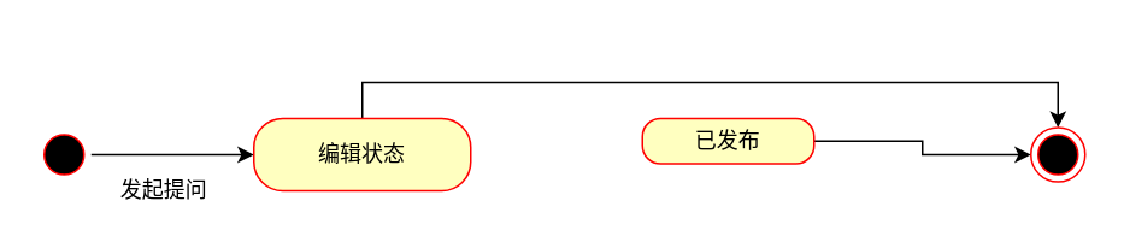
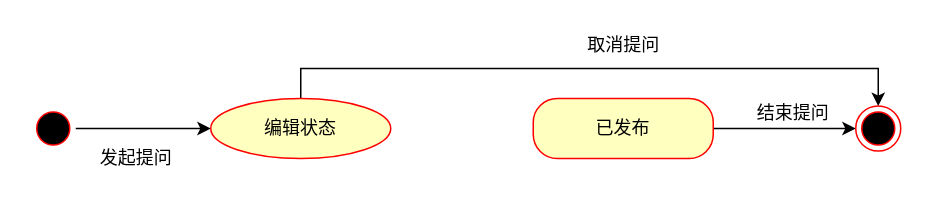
  <mxCell id="0" />
  <mxCell id="1" parent="0" />
  <mxCell id="2" style="edgeStyle=orthogonalEdgeStyle;rounded=0;orthogonalLoop=1;jettySize=auto;html=1;exitX=1;exitY=0.5;exitDx=0;exitDy=0;entryX=0;entryY=0.5;entryDx=0;entryDy=0;" edge="1" parent="1" source="3" target="5"><mxGeometry relative="1" as="geometry" /></mxCell>
  <mxCell id="3" value="" style="ellipse;html=1;shape=startState;fillColor=#000000;strokeColor=#ff0000;" vertex="1" parent="1"><mxGeometry x="20" y="70" width="30" height="30" as="geometry" /></mxCell>
  <mxCell id="4" style="edgeStyle=orthogonalEdgeStyle;rounded=0;orthogonalLoop=1;jettySize=auto;html=1;exitX=0.5;exitY=0;exitDx=0;exitDy=0;entryX=0.5;entryY=0;entryDx=0;entryDy=0;" edge="1" parent="1" source="5" target="8"><mxGeometry relative="1" as="geometry" /></mxCell>
- <mxCell id="5" value="编辑状态" style="rounded=1;whiteSpace=wrap;html=1;arcSize=40;fontColor=#000000;fillColor=#ffffc0;strokeColor=#ff0000;" vertex="1" parent="1"><mxGeometry x="140" y="65" width="120" height="40" as="geometry" /></mxCell>
+ <mxCell id="5" value="编辑状态" style="ellipse;whiteSpace=wrap;html=1;arcSize=40;fontColor=#000000;fillColor=#ffffc0;strokeColor=#ff0000;" vertex="1" parent="1"><mxGeometry x="140" y="65" width="120" height="40" as="geometry" /></mxCell>
  <mxCell id="6" style="edgeStyle=orthogonalEdgeStyle;rounded=0;orthogonalLoop=1;jettySize=auto;html=1;exitX=1;exitY=0.5;exitDx=0;exitDy=0;entryX=0;entryY=0.5;entryDx=0;entryDy=0;" edge="1" parent="1" source="7" target="8"><mxGeometry relative="1" as="geometry" /></mxCell>
- <mxCell id="7" value="已发布" style="rounded=1;whiteSpace=wrap;html=1;arcSize=40;fontColor=#000000;fillColor=#ffffc0;strokeColor=#ff0000;" vertex="1" parent="1"><mxGeometry x="355" y="65" width="95" height="25" as="geometry" /></mxCell>
+ <mxCell id="7" value="已发布" style="rounded=1;whiteSpace=wrap;html=1;arcSize=40;fontColor=#000000;fillColor=#ffffc0;strokeColor=#ff0000;" vertex="1" parent="1"><mxGeometry x="355" y="65" width="120" height="40" as="geometry" /></mxCell>
  <mxCell id="8" value="" style="ellipse;html=1;shape=endState;fillColor=#000000;strokeColor=#ff0000;" vertex="1" parent="1"><mxGeometry x="570" y="70" width="30" height="30" as="geometry" /></mxCell>
  <mxCell id="9" value="发起提问" style="text;html=1;align=center;verticalAlign=middle;resizable=0;points=[];autosize=1;" vertex="1" parent="1"><mxGeometry x="60" y="95" width="60" height="20" as="geometry" /></mxCell>
+ <mxCell id="10" value="结束提问" style="text;html=1;align=center;verticalAlign=middle;resizable=0;points=[];autosize=1;" vertex="1" parent="1"><mxGeometry x="498" y="65" width="60" height="20" as="geometry" /></mxCell>
+ <mxCell id="11" value="取消提问" style="text;html=1;align=center;verticalAlign=middle;resizable=0;points=[];autosize=1;" vertex="1" parent="1"><mxGeometry x="385" y="20" width="60" height="20" as="geometry" /></mxCell>
